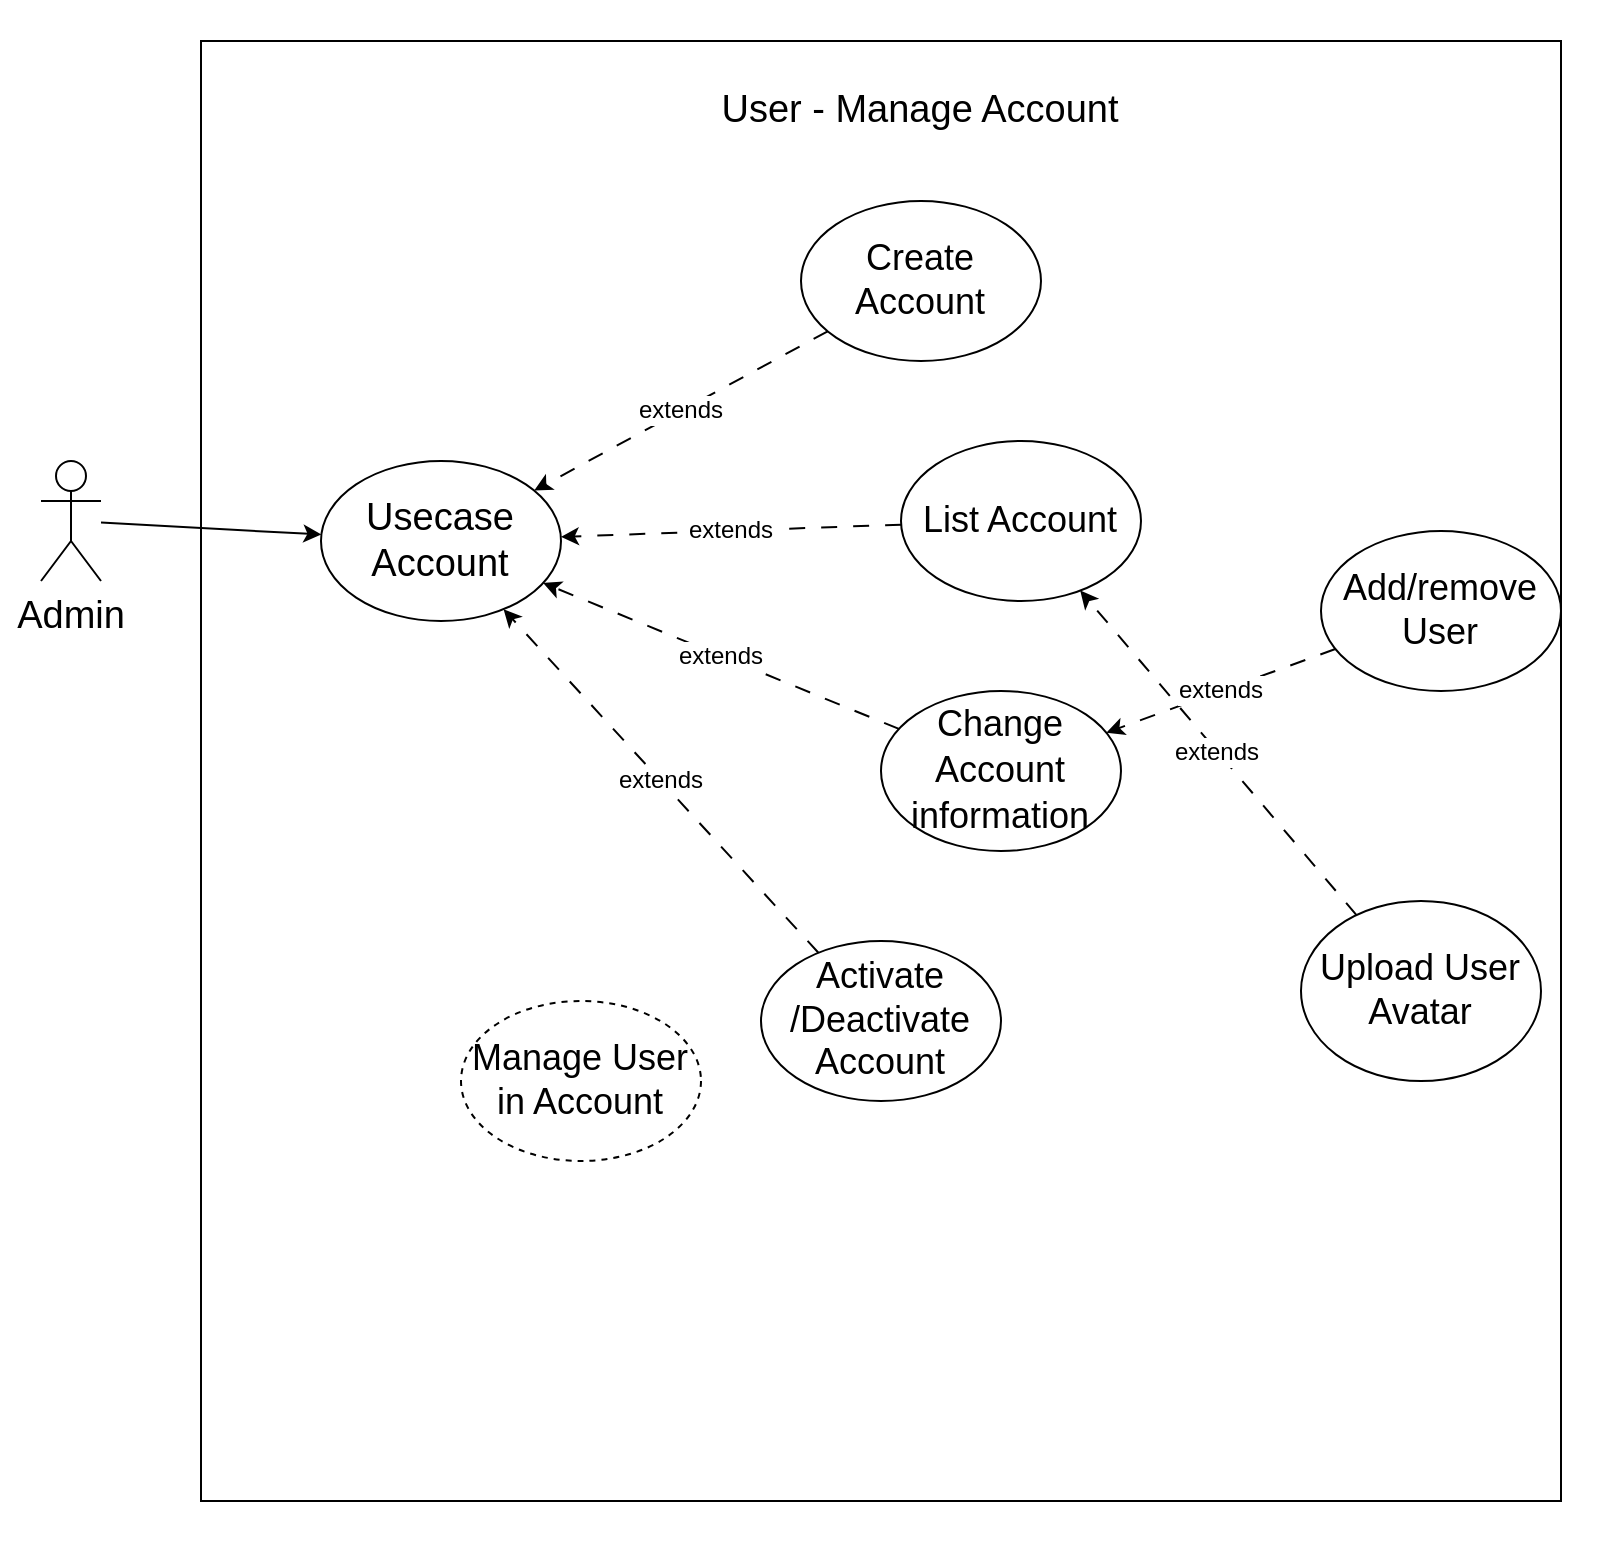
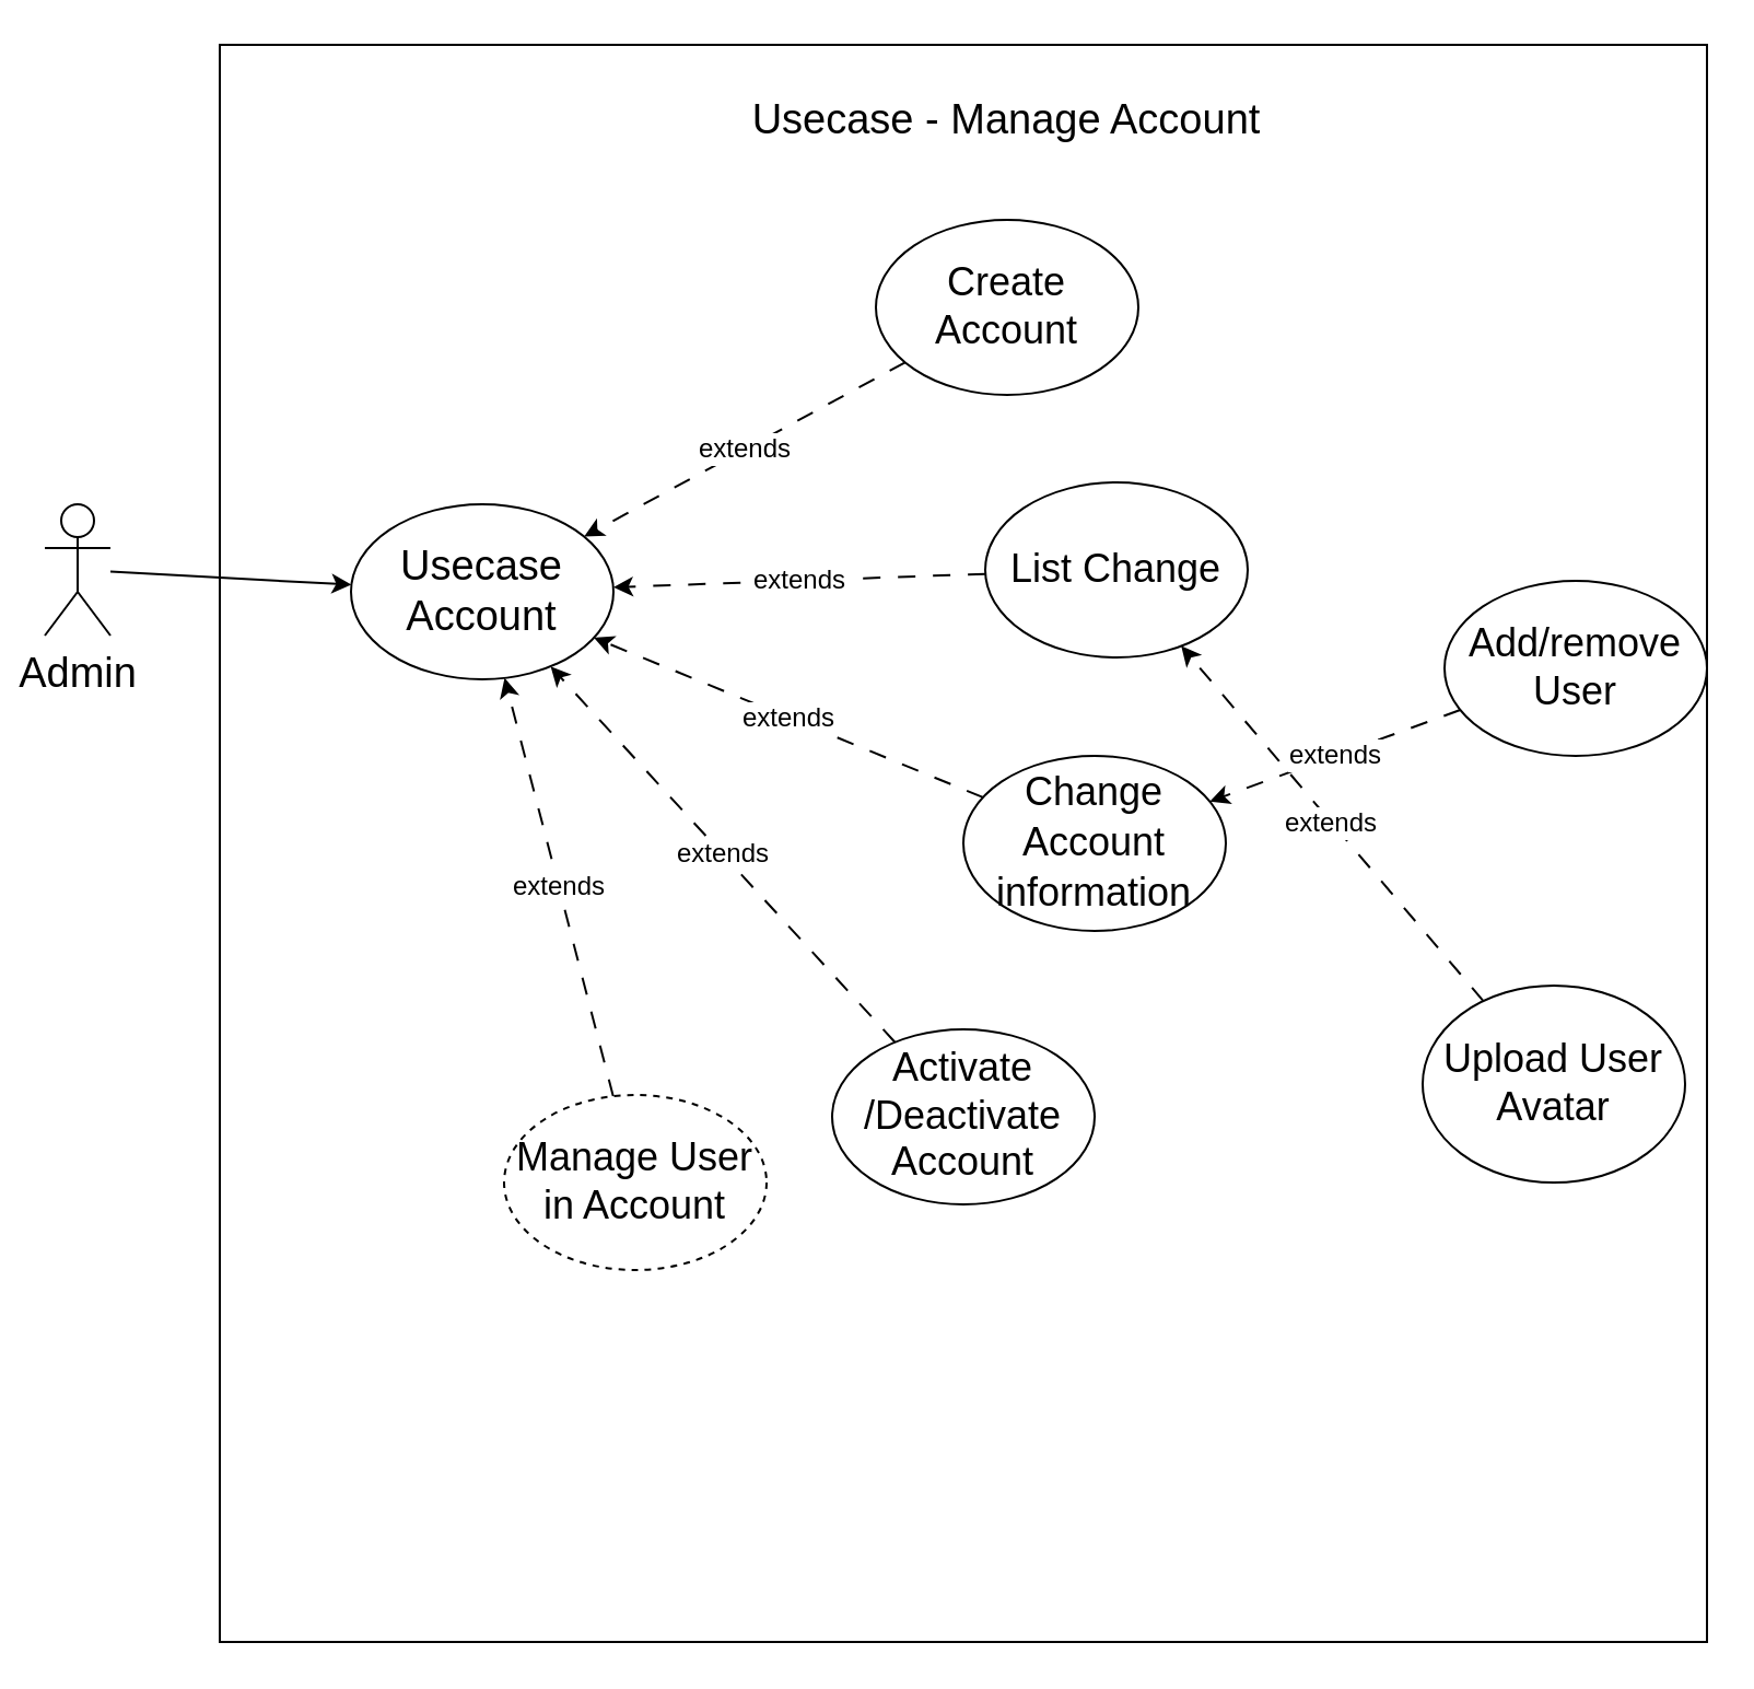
  <mxCell id="0" />
  <mxCell id="1" parent="0" />
  <mxCell id="2" value="" style="rounded=0;whiteSpace=wrap;html=1;fontFamily=Helvetica;fontSize=19;" vertex="1" parent="1"><mxGeometry x="100" y="20" width="680" height="730" as="geometry" /></mxCell>
- <mxCell id="3" value="User - Manage Account" style="text;html=1;strokeColor=none;fillColor=none;align=center;verticalAlign=middle;whiteSpace=wrap;rounded=0;fontSize=19;fontFamily=Helvetica;" vertex="1" parent="1"><mxGeometry x="325" y="40" width="270" height="30" as="geometry" /></mxCell>
+ <mxCell id="3" value="Usecase - Manage Account" style="text;html=1;strokeColor=none;fillColor=none;align=center;verticalAlign=middle;whiteSpace=wrap;rounded=0;fontSize=19;fontFamily=Helvetica;" vertex="1" parent="1"><mxGeometry x="325" y="40" width="270" height="30" as="geometry" /></mxCell>
  <mxCell id="4" style="edgeStyle=none;rounded=0;orthogonalLoop=1;jettySize=auto;html=1;fontFamily=Helvetica;fontSize=12;" edge="1" parent="1" source="5" target="6"><mxGeometry relative="1" as="geometry" /></mxCell>
  <mxCell id="5" value="&lt;div&gt;Admin&lt;/div&gt;" style="shape=umlActor;verticalLabelPosition=bottom;verticalAlign=top;html=1;outlineConnect=0;fontFamily=Helvetica;fontSize=19;" vertex="1" parent="1"><mxGeometry x="20" y="230" width="30" height="60" as="geometry" /></mxCell>
  <mxCell id="6" value="Usecase Account" style="ellipse;whiteSpace=wrap;html=1;fontFamily=Helvetica;fontSize=19;" vertex="1" parent="1"><mxGeometry x="160" y="230" width="120" height="80" as="geometry" /></mxCell>
  <mxCell id="7" value="extends" style="edgeStyle=none;rounded=0;orthogonalLoop=1;jettySize=auto;html=1;fontFamily=Helvetica;fontSize=12;dashed=1;dashPattern=8 8;" edge="1" parent="1" source="8" target="6"><mxGeometry relative="1" as="geometry" /></mxCell>
  <mxCell id="8" value="&lt;font style=&quot;font-size: 18px;&quot;&gt;Change Account information&lt;br&gt;&lt;/font&gt;" style="ellipse;whiteSpace=wrap;html=1;fontFamily=Helvetica;fontSize=19;" vertex="1" parent="1"><mxGeometry x="440" y="345" width="120" height="80" as="geometry" /></mxCell>
  <mxCell id="9" value="extends" style="edgeStyle=none;rounded=0;orthogonalLoop=1;jettySize=auto;html=1;dashed=1;dashPattern=8 8;fontFamily=Helvetica;fontSize=12;" edge="1" parent="1" source="10" target="14"><mxGeometry relative="1" as="geometry" /></mxCell>
  <mxCell id="10" value="Upload User Avatar" style="ellipse;whiteSpace=wrap;html=1;fontFamily=Helvetica;fontSize=18;" vertex="1" parent="1"><mxGeometry x="650" y="450" width="120" height="90" as="geometry" /></mxCell>
  <mxCell id="11" value="extends" style="edgeStyle=none;rounded=0;orthogonalLoop=1;jettySize=auto;html=1;dashed=1;dashPattern=8 8;fontFamily=Helvetica;fontSize=12;" edge="1" parent="1" source="12" target="6"><mxGeometry relative="1" as="geometry" /></mxCell>
  <mxCell id="12" value="Create Account" style="ellipse;whiteSpace=wrap;html=1;fontFamily=Helvetica;fontSize=18;" vertex="1" parent="1"><mxGeometry x="400" y="100" width="120" height="80" as="geometry" /></mxCell>
  <mxCell id="13" value="extends" style="edgeStyle=none;rounded=0;orthogonalLoop=1;jettySize=auto;html=1;fontFamily=Helvetica;fontSize=12;dashed=1;dashPattern=8 8;" edge="1" parent="1" source="14" target="6"><mxGeometry relative="1" as="geometry" /></mxCell>
- <mxCell id="14" value="List Account" style="ellipse;whiteSpace=wrap;html=1;fontFamily=Helvetica;fontSize=18;" vertex="1" parent="1"><mxGeometry x="450" y="220" width="120" height="80" as="geometry" /></mxCell>
+ <mxCell id="14" value="List Change" style="ellipse;whiteSpace=wrap;html=1;fontFamily=Helvetica;fontSize=18;" vertex="1" parent="1"><mxGeometry x="450" y="220" width="120" height="80" as="geometry" /></mxCell>
  <mxCell id="15" value="extends" style="edgeStyle=none;rounded=0;orthogonalLoop=1;jettySize=auto;html=1;dashed=1;dashPattern=8 8;fontFamily=Helvetica;fontSize=12;" edge="1" parent="1" source="16" target="8"><mxGeometry relative="1" as="geometry" /></mxCell>
  <mxCell id="16" value="Add/remove User" style="ellipse;whiteSpace=wrap;html=1;fontFamily=Helvetica;fontSize=18;" vertex="1" parent="1"><mxGeometry x="660" y="265" width="120" height="80" as="geometry" /></mxCell>
  <mxCell id="17" value="extends" style="edgeStyle=none;rounded=0;orthogonalLoop=1;jettySize=auto;html=1;dashed=1;dashPattern=8 8;fontFamily=Helvetica;fontSize=12;" edge="1" parent="1" source="18" target="6"><mxGeometry relative="1" as="geometry" /></mxCell>
  <mxCell id="18" value="Activate&lt;br&gt;/Deactivate Account" style="ellipse;whiteSpace=wrap;html=1;fontFamily=Helvetica;fontSize=18;" vertex="1" parent="1"><mxGeometry x="380" y="470" width="120" height="80" as="geometry" /></mxCell>
+ <mxCell id="19" value="extends" style="edgeStyle=none;rounded=0;orthogonalLoop=1;jettySize=auto;html=1;dashed=1;dashPattern=8 8;fontFamily=Helvetica;fontSize=12;" edge="1" parent="1" source="20" target="6"><mxGeometry relative="1" as="geometry" /></mxCell>
  <mxCell id="20" value="Manage User in Account" style="ellipse;whiteSpace=wrap;html=1;fontFamily=Helvetica;fontSize=18;dashed=1;" vertex="1" parent="1"><mxGeometry x="230" y="500" width="120" height="80" as="geometry" /></mxCell>
